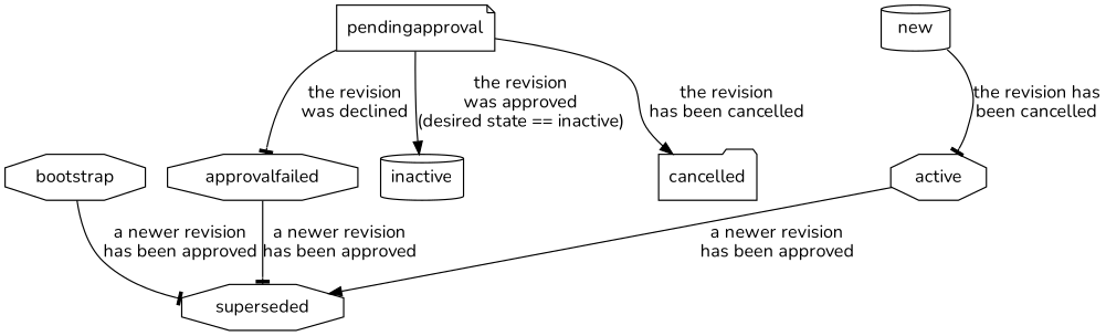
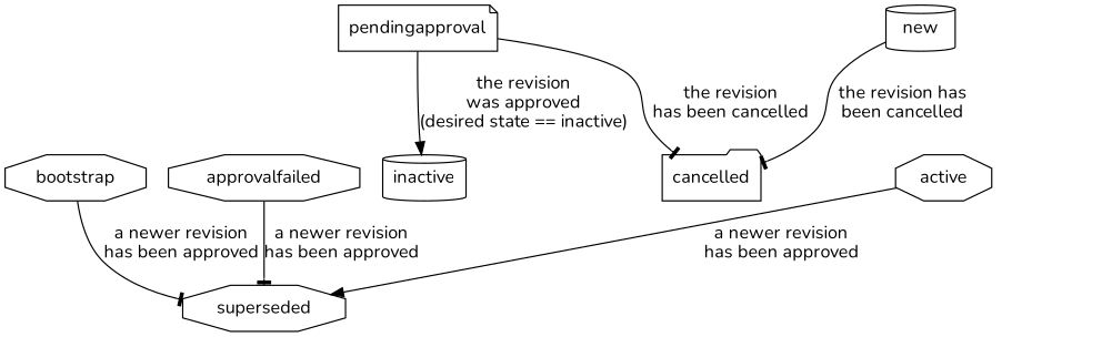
  digraph {
    fontname=Nunito
    node [fontname=Nunito shape=octagon]
    edge [arrowhead=tee fontname=Nunito]
    bootstrap
    superseded
    new [shape=cylinder]
    cancelled [shape=folder]
    pendingapproval [shape=note]
    inactive [shape=cylinder]
    approvalfailed
    active
    bootstrap -> superseded [label="a newer revision\nhas been approved"]
-   new -> active [label="the revision has\nbeen cancelled"]
-   pendingapproval -> cancelled [arrowhead=normal label="the revision\nhas been cancelled"]
+   new -> cancelled [label="the revision has\nbeen cancelled"]
+   pendingapproval -> cancelled [label="the revision\nhas been cancelled"]
    pendingapproval -> inactive [arrowhead=normal label="the revision\nwas approved\n(desired state == inactive)"]
-   pendingapproval -> approvalfailed [label="the revision\nwas declined"]
    approvalfailed -> superseded [label="a newer revision\nhas been approved"]
    active -> superseded [arrowhead=normal label="a newer revision\nhas been approved"]
  }
